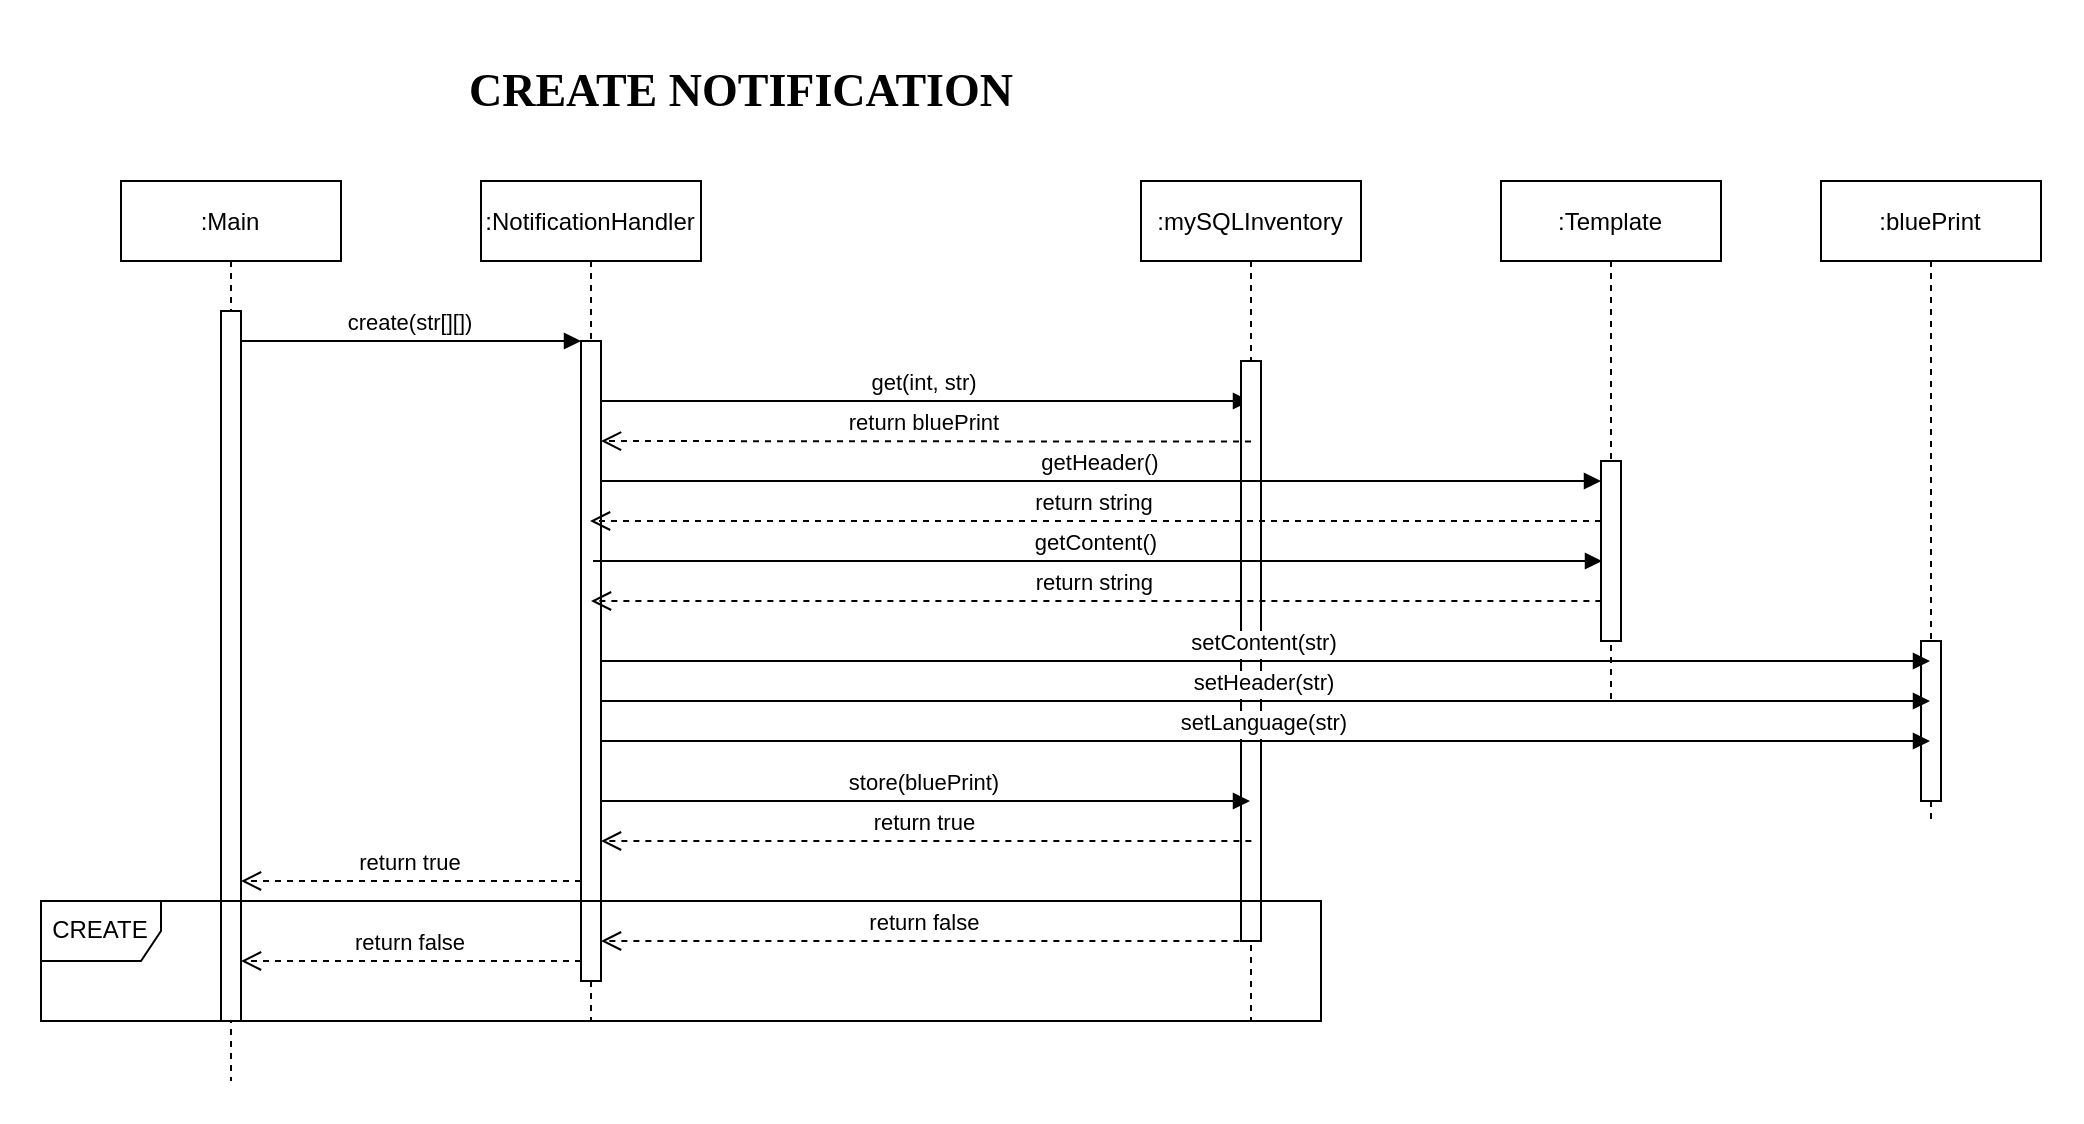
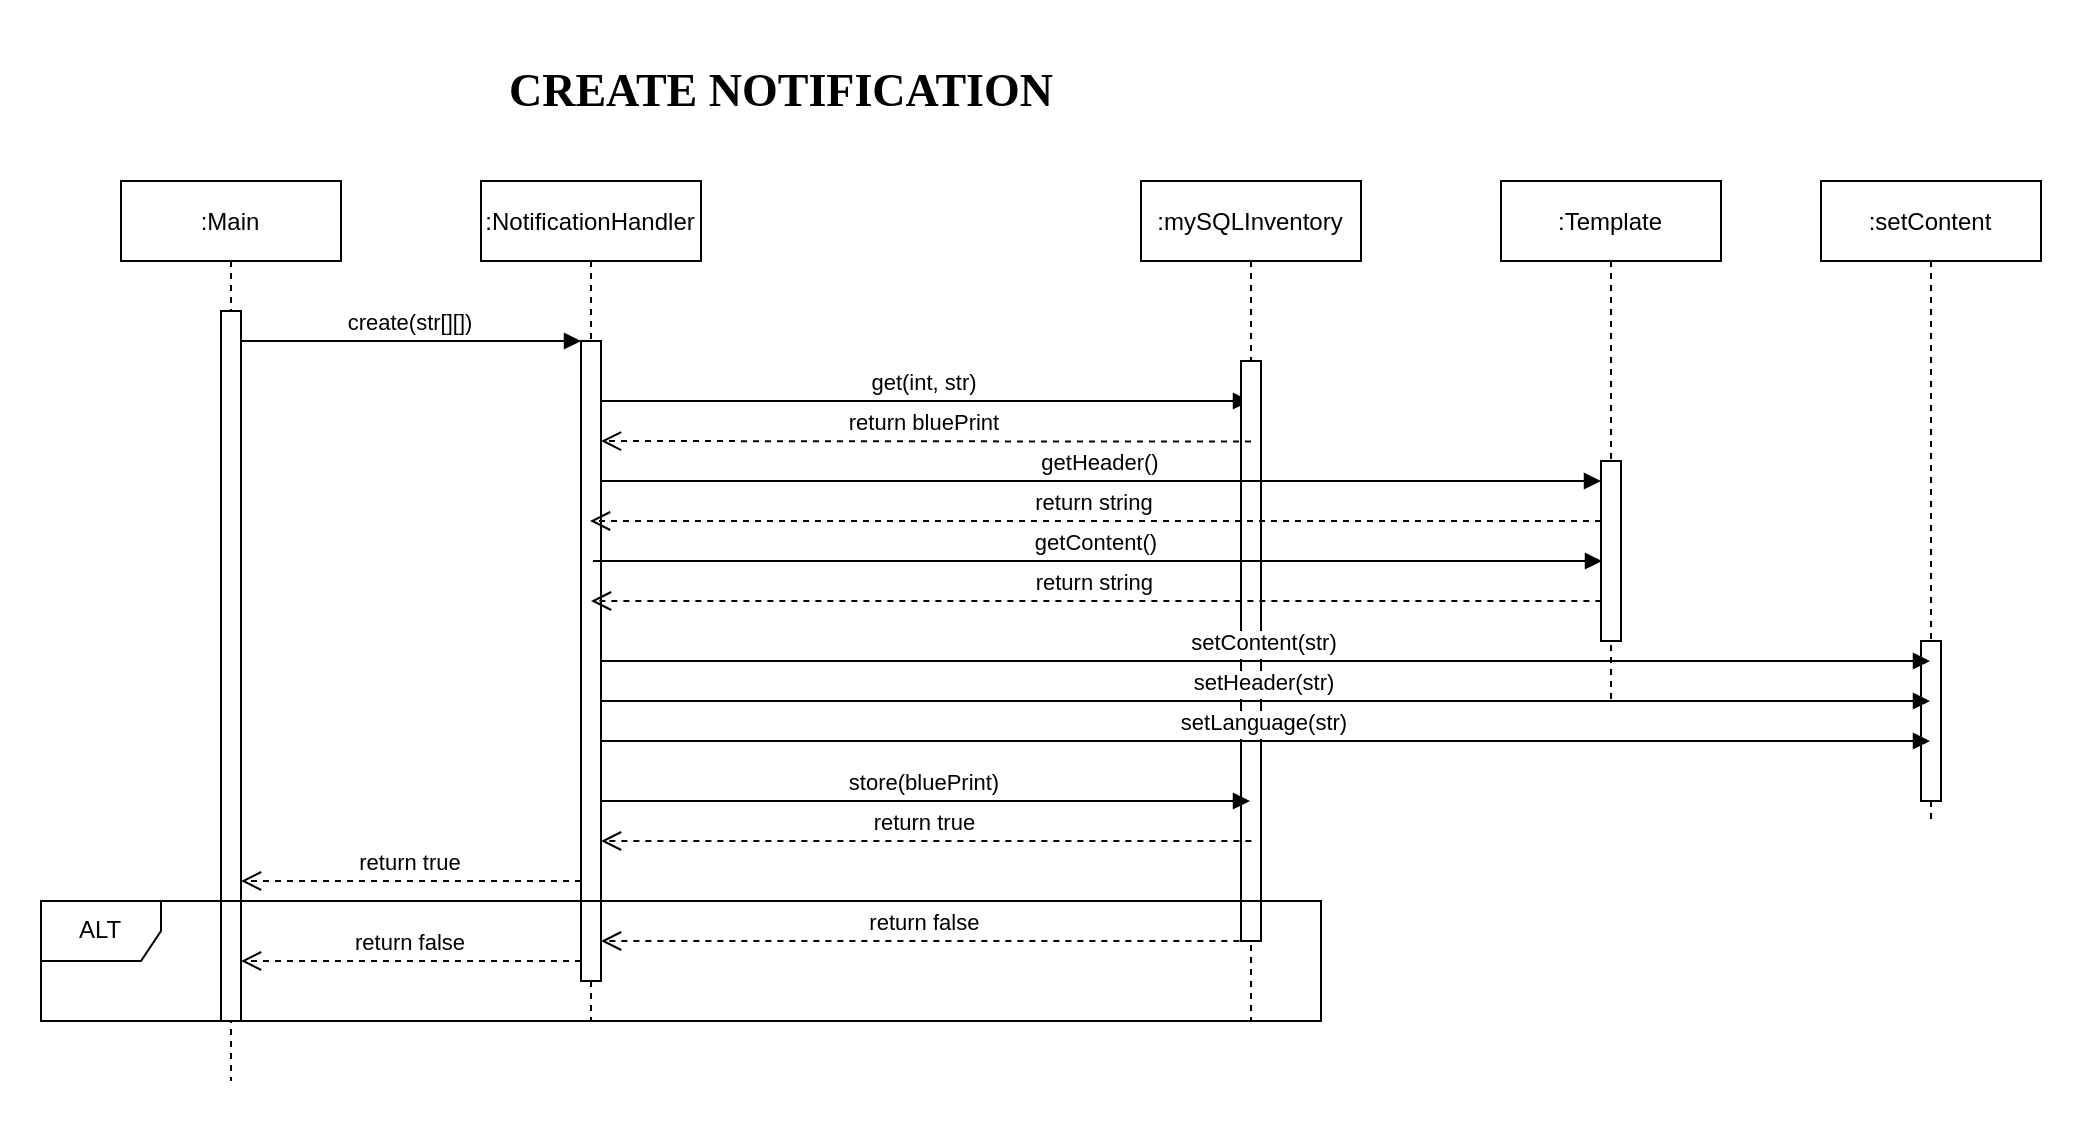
  <mxCell id="0" />
  <mxCell id="1" parent="0" />
  <mxCell id="2" value=":Main" style="shape=umlLifeline;perimeter=lifelinePerimeter;container=1;collapsible=0;recursiveResize=0;rounded=0;shadow=0;strokeWidth=1;" parent="1" vertex="1"><mxGeometry x="60" y="90" width="110" height="450" as="geometry" /></mxCell>
  <mxCell id="3" value="" style="points=[];perimeter=orthogonalPerimeter;rounded=0;shadow=0;strokeWidth=1;" parent="2" vertex="1"><mxGeometry x="50" y="65" width="10" height="355" as="geometry" /></mxCell>
  <mxCell id="4" value=":NotificationHandler" style="shape=umlLifeline;perimeter=lifelinePerimeter;container=1;collapsible=0;recursiveResize=0;rounded=0;shadow=0;strokeWidth=1;" parent="1" vertex="1"><mxGeometry x="240" y="90" width="110" height="420" as="geometry" /></mxCell>
  <mxCell id="5" value="" style="points=[];perimeter=orthogonalPerimeter;rounded=0;shadow=0;strokeWidth=1;" parent="4" vertex="1"><mxGeometry x="50" y="80" width="10" height="320" as="geometry" /></mxCell>
  <mxCell id="6" value="create(str[][])" style="verticalAlign=bottom;endArrow=block;entryX=0;entryY=0;shadow=0;strokeWidth=1;" parent="1" source="3" target="5" edge="1"><mxGeometry relative="1" as="geometry"><mxPoint x="225" y="170" as="sourcePoint" /></mxGeometry></mxCell>
- <mxCell id="7" value="&lt;h1&gt;&lt;font style=&quot;font-size: 23px&quot; face=&quot;Tahoma&quot;&gt;&lt;b&gt;CREATE NOTIFICATION&lt;/b&gt;&lt;/font&gt;&lt;/h1&gt;" style="text;html=1;align=center;verticalAlign=middle;resizable=0;points=[];autosize=1;" vertex="1" parent="1"><mxGeometry x="225" y="20" width="290" height="50" as="geometry" /></mxCell>
+ <mxCell id="7" value="&lt;h1&gt;&lt;font style=&quot;font-size: 23px&quot; face=&quot;Tahoma&quot;&gt;&lt;b&gt;CREATE NOTIFICATION&lt;/b&gt;&lt;/font&gt;&lt;/h1&gt;" style="text;html=1;align=center;verticalAlign=middle;resizable=0;points=[];autosize=1;" vertex="1" parent="1"><mxGeometry x="245" y="20" width="290" height="50" as="geometry" /></mxCell>
  <mxCell id="8" value="get(int, str)" style="verticalAlign=bottom;endArrow=block;shadow=0;strokeWidth=1;" edge="1" parent="1" target="9"><mxGeometry relative="1" as="geometry"><mxPoint x="300" y="200" as="sourcePoint" /><mxPoint x="600" y="200" as="targetPoint" /></mxGeometry></mxCell>
  <mxCell id="9" value=":mySQLInventory" style="shape=umlLifeline;perimeter=lifelinePerimeter;container=1;collapsible=0;recursiveResize=0;rounded=0;shadow=0;strokeWidth=1;" vertex="1" parent="1"><mxGeometry x="570" y="90" width="110" height="420" as="geometry" /></mxCell>
  <mxCell id="10" value="" style="points=[];perimeter=orthogonalPerimeter;rounded=0;shadow=0;strokeWidth=1;" vertex="1" parent="9"><mxGeometry x="50" y="90" width="10" height="290" as="geometry" /></mxCell>
  <mxCell id="11" value="return bluePrint" style="verticalAlign=bottom;endArrow=open;dashed=1;endSize=8;shadow=0;strokeWidth=1;" edge="1" parent="1"><mxGeometry relative="1" as="geometry"><mxPoint x="300" y="220" as="targetPoint" /><mxPoint x="625" y="220.31" as="sourcePoint" /></mxGeometry></mxCell>
  <mxCell id="12" value="return true" style="verticalAlign=bottom;endArrow=open;dashed=1;endSize=8;shadow=0;strokeWidth=1;" edge="1" parent="1"><mxGeometry relative="1" as="geometry"><mxPoint x="120" y="440" as="targetPoint" /><mxPoint x="290" y="440" as="sourcePoint" /></mxGeometry></mxCell>
- <mxCell id="13" value="CREATE" style="shape=umlFrame;whiteSpace=wrap;html=1;" vertex="1" parent="1"><mxGeometry x="20" y="450" width="640" height="60" as="geometry" /></mxCell>
+ <mxCell id="13" value="ALT" style="shape=umlFrame;whiteSpace=wrap;html=1;" vertex="1" parent="1"><mxGeometry x="20" y="450" width="640" height="60" as="geometry" /></mxCell>
  <mxCell id="14" value="return true" style="verticalAlign=bottom;endArrow=open;dashed=1;endSize=8;shadow=0;strokeWidth=1;" edge="1" parent="1"><mxGeometry relative="1" as="geometry"><mxPoint x="300" y="420" as="targetPoint" /><mxPoint x="625.19" y="420" as="sourcePoint" /></mxGeometry></mxCell>
  <mxCell id="15" value=":Template" style="shape=umlLifeline;perimeter=lifelinePerimeter;container=1;collapsible=0;recursiveResize=0;rounded=0;shadow=0;strokeWidth=1;" vertex="1" parent="1"><mxGeometry x="750" y="90" width="110" height="260" as="geometry" /></mxCell>
  <mxCell id="16" value="" style="points=[];perimeter=orthogonalPerimeter;rounded=0;shadow=0;strokeWidth=1;" vertex="1" parent="15"><mxGeometry x="50" y="140" width="10" height="90" as="geometry" /></mxCell>
  <mxCell id="17" value="getHeader()" style="verticalAlign=bottom;endArrow=block;shadow=0;strokeWidth=1;" edge="1" parent="1"><mxGeometry relative="1" as="geometry"><mxPoint x="300" y="240" as="sourcePoint" /><mxPoint x="800" y="240" as="targetPoint" /></mxGeometry></mxCell>
  <mxCell id="18" value="return string" style="verticalAlign=bottom;endArrow=open;dashed=1;endSize=8;shadow=0;strokeWidth=1;" edge="1" parent="1" target="4"><mxGeometry relative="1" as="geometry"><mxPoint x="475" y="260" as="targetPoint" /><mxPoint x="800" y="260" as="sourcePoint" /></mxGeometry></mxCell>
  <mxCell id="19" value="getContent()" style="verticalAlign=bottom;endArrow=block;shadow=0;strokeWidth=1;" edge="1" parent="1"><mxGeometry relative="1" as="geometry"><mxPoint x="296" y="280" as="sourcePoint" /><mxPoint x="800.5" y="280" as="targetPoint" /></mxGeometry></mxCell>
  <mxCell id="20" value="return string" style="verticalAlign=bottom;endArrow=open;dashed=1;endSize=8;shadow=0;strokeWidth=1;" edge="1" parent="1"><mxGeometry relative="1" as="geometry"><mxPoint x="295" y="300" as="targetPoint" /><mxPoint x="800.19" y="300" as="sourcePoint" /></mxGeometry></mxCell>
- <mxCell id="21" value=":bluePrint" style="shape=umlLifeline;perimeter=lifelinePerimeter;container=1;collapsible=0;recursiveResize=0;rounded=0;shadow=0;strokeWidth=1;" vertex="1" parent="1"><mxGeometry x="910" y="90" width="110" height="320" as="geometry" /></mxCell>
+ <mxCell id="21" value=":setContent" style="shape=umlLifeline;perimeter=lifelinePerimeter;container=1;collapsible=0;recursiveResize=0;rounded=0;shadow=0;strokeWidth=1;" vertex="1" parent="1"><mxGeometry x="910" y="90" width="110" height="320" as="geometry" /></mxCell>
  <mxCell id="22" value="" style="points=[];perimeter=orthogonalPerimeter;rounded=0;shadow=0;strokeWidth=1;" vertex="1" parent="21"><mxGeometry x="50" y="230" width="10" height="80" as="geometry" /></mxCell>
  <mxCell id="23" value="setContent(str)" style="verticalAlign=bottom;endArrow=block;shadow=0;strokeWidth=1;" edge="1" parent="1" target="21"><mxGeometry relative="1" as="geometry"><mxPoint x="300" y="330" as="sourcePoint" /><mxPoint x="800" y="330" as="targetPoint" /></mxGeometry></mxCell>
  <mxCell id="24" value="setHeader(str)" style="verticalAlign=bottom;endArrow=block;shadow=0;strokeWidth=1;" edge="1" parent="1"><mxGeometry relative="1" as="geometry"><mxPoint x="300" y="350" as="sourcePoint" /><mxPoint x="964.5" y="350" as="targetPoint" /></mxGeometry></mxCell>
  <mxCell id="25" value="setLanguage(str)" style="verticalAlign=bottom;endArrow=block;shadow=0;strokeWidth=1;" edge="1" parent="1"><mxGeometry relative="1" as="geometry"><mxPoint x="300" y="370" as="sourcePoint" /><mxPoint x="964.5" y="370" as="targetPoint" /></mxGeometry></mxCell>
  <mxCell id="26" value="store(bluePrint)" style="verticalAlign=bottom;endArrow=block;shadow=0;strokeWidth=1;" edge="1" parent="1"><mxGeometry relative="1" as="geometry"><mxPoint x="300" y="400" as="sourcePoint" /><mxPoint x="624.5" y="400" as="targetPoint" /></mxGeometry></mxCell>
  <mxCell id="27" value="return false" style="verticalAlign=bottom;endArrow=open;dashed=1;endSize=8;shadow=0;strokeWidth=1;" edge="1" parent="1"><mxGeometry relative="1" as="geometry"><mxPoint x="300" y="470" as="targetPoint" /><mxPoint x="625.19" y="470" as="sourcePoint" /></mxGeometry></mxCell>
  <mxCell id="28" value="return false" style="verticalAlign=bottom;endArrow=open;dashed=1;endSize=8;shadow=0;strokeWidth=1;" edge="1" parent="1"><mxGeometry relative="1" as="geometry"><mxPoint x="120" y="480" as="targetPoint" /><mxPoint x="290" y="480" as="sourcePoint" /></mxGeometry></mxCell>
